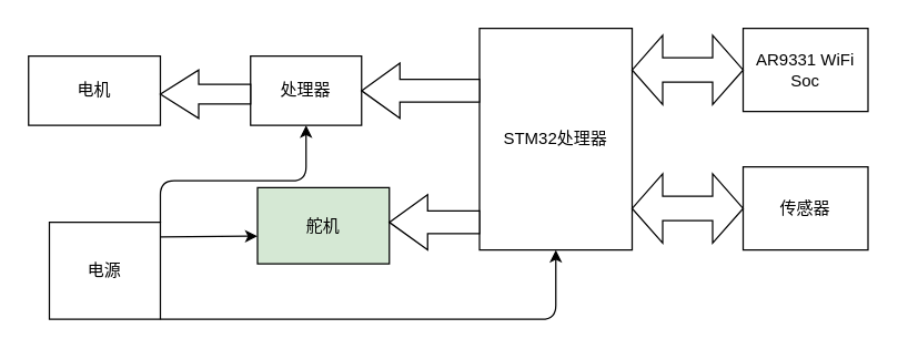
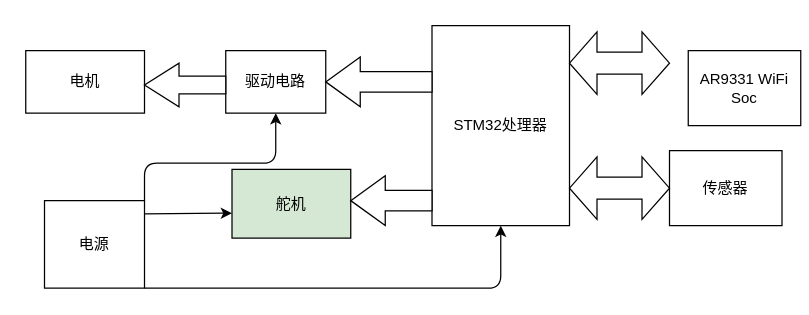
  <mxCell id="0" />
  <mxCell id="1" parent="0" />
  <mxCell id="2" value="STM32处理器" style="rounded=0;whiteSpace=wrap;html=1;" vertex="1" parent="1"><mxGeometry x="345" y="20" width="110" height="160" as="geometry" /></mxCell>
- <mxCell id="3" value="处理器" style="rounded=0;whiteSpace=wrap;html=1;" vertex="1" parent="1"><mxGeometry x="180" y="40" width="80" height="50" as="geometry" /></mxCell>
+ <mxCell id="3" value="驱动电路" style="rounded=0;whiteSpace=wrap;html=1;" vertex="1" parent="1"><mxGeometry x="180" y="40" width="80" height="50" as="geometry" /></mxCell>
  <mxCell id="4" value="电机" style="rounded=0;whiteSpace=wrap;html=1;" vertex="1" parent="1"><mxGeometry x="20" y="40" width="95" height="50" as="geometry" /></mxCell>
  <mxCell id="5" value="舵机" style="rounded=0;whiteSpace=wrap;html=1;fillColor=#d5e8d4;" vertex="1" parent="1"><mxGeometry x="185" y="135" width="95" height="55" as="geometry" /></mxCell>
  <mxCell id="6" value="电源" style="rounded=0;whiteSpace=wrap;html=1;" vertex="1" parent="1"><mxGeometry x="35" y="160" width="80" height="70" as="geometry" /></mxCell>
- <mxCell id="7" value="AR9331 WiFi Soc" style="rounded=0;whiteSpace=wrap;html=1;" vertex="1" parent="1"><mxGeometry x="535" y="20" width="90" height="60" as="geometry" /></mxCell>
+ <mxCell id="7" value="AR9331 WiFi Soc" style="rounded=0;whiteSpace=wrap;html=1;" vertex="1" parent="1"><mxGeometry x="550" y="40" width="90" height="60" as="geometry" /></mxCell>
  <mxCell id="8" value="" style="endArrow=classic;html=1;exitX=1;exitY=0;exitDx=0;exitDy=0;entryX=0.5;entryY=1;entryDx=0;entryDy=0;" edge="1" parent="1" source="6" target="3"><mxGeometry width="50" height="50" relative="1" as="geometry"><mxPoint x="105" y="210" as="sourcePoint" /><mxPoint x="235" y="130" as="targetPoint" /><Array as="points"><mxPoint x="115" y="130" /><mxPoint x="220" y="130" /></Array></mxGeometry></mxCell>
  <mxCell id="9" value="" style="endArrow=classic;html=1;exitX=1;exitY=1;exitDx=0;exitDy=0;entryX=0.5;entryY=1;entryDx=0;entryDy=0;" edge="1" parent="1" source="6" target="2"><mxGeometry width="50" height="50" relative="1" as="geometry"><mxPoint x="205" y="190" as="sourcePoint" /><mxPoint x="355" y="218" as="targetPoint" /><Array as="points"><mxPoint x="400" y="230" /></Array></mxGeometry></mxCell>
  <mxCell id="10" value="传感器" style="rounded=0;whiteSpace=wrap;html=1;" vertex="1" parent="1"><mxGeometry x="535" y="120" width="90" height="60" as="geometry" /></mxCell>
  <mxCell id="11" value="" style="html=1;shadow=0;dashed=0;align=center;verticalAlign=middle;shape=mxgraph.arrows2.arrow;dy=0.59;dx=27.6;notch=0;rotation=-180;" vertex="1" parent="1"><mxGeometry x="280" y="140" width="65" height="40" as="geometry" /></mxCell>
  <mxCell id="12" value="" style="endArrow=classic;html=1;exitX=1.005;exitY=0.151;exitDx=0;exitDy=0;exitPerimeter=0;" edge="1" parent="1" source="6"><mxGeometry width="50" height="50" relative="1" as="geometry"><mxPoint x="145" y="230" as="sourcePoint" /><mxPoint x="185" y="170" as="targetPoint" /></mxGeometry></mxCell>
  <mxCell id="13" value="" style="html=1;shadow=0;dashed=0;align=center;verticalAlign=middle;shape=mxgraph.arrows2.twoWayArrow;dy=0.65;dx=22;" vertex="1" parent="1"><mxGeometry x="455" y="25" width="80" height="50" as="geometry" /></mxCell>
  <mxCell id="14" value="" style="html=1;shadow=0;dashed=0;align=center;verticalAlign=middle;shape=mxgraph.arrows2.twoWayArrow;dy=0.65;dx=22;" vertex="1" parent="1"><mxGeometry x="455" y="125" width="80" height="50" as="geometry" /></mxCell>
  <mxCell id="15" value="" style="html=1;shadow=0;dashed=0;align=center;verticalAlign=middle;shape=mxgraph.arrows2.arrow;dy=0.59;dx=27.6;notch=0;rotation=-180;" vertex="1" parent="1"><mxGeometry x="260" y="45" width="85" height="40" as="geometry" /></mxCell>
  <mxCell id="16" value="" style="html=1;shadow=0;dashed=0;align=center;verticalAlign=middle;shape=mxgraph.arrows2.arrow;dy=0.59;dx=27.6;notch=0;rotation=-180;" vertex="1" parent="1"><mxGeometry x="115" y="50" width="65" height="35" as="geometry" /></mxCell>
